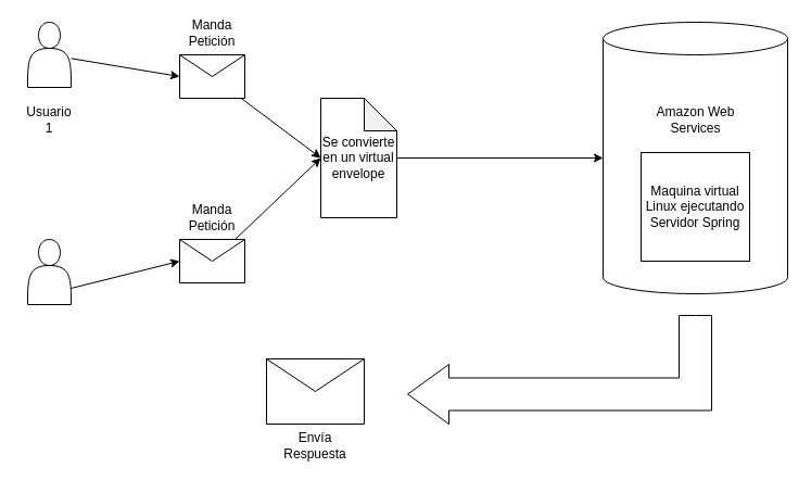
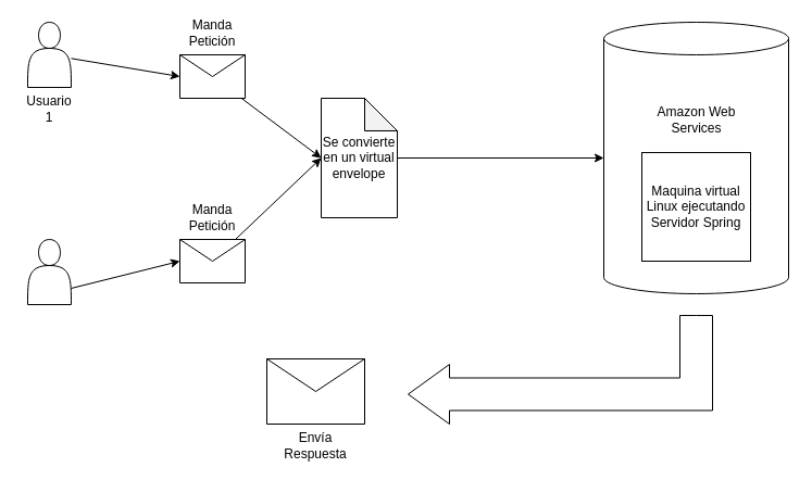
  <mxCell id="0" />
  <mxCell id="1" parent="0" />
  <mxCell id="2" value="" style="shape=cylinder3;whiteSpace=wrap;html=1;boundedLbl=1;backgroundOutline=1;size=15;" vertex="1" parent="1"><mxGeometry x="555" y="20" width="170" height="250" as="geometry" /></mxCell>
  <mxCell id="3" value="Amazon Web Services" style="text;html=1;strokeColor=none;fillColor=none;align=center;verticalAlign=middle;whiteSpace=wrap;rounded=0;" vertex="1" parent="1"><mxGeometry x="602.5" y="100" width="75" height="20" as="geometry" /></mxCell>
  <mxCell id="4" value="Maquina virtual Linux ejecutando Servidor Spring" style="whiteSpace=wrap;html=1;aspect=fixed;" vertex="1" parent="1"><mxGeometry x="590" y="140" width="100" height="100" as="geometry" /></mxCell>
  <mxCell id="5" style="rounded=0;orthogonalLoop=1;jettySize=auto;html=1;entryX=0;entryY=0.5;entryDx=0;entryDy=0;" edge="1" parent="1" source="6" target="11"><mxGeometry relative="1" as="geometry" /></mxCell>
  <mxCell id="6" value="" style="shape=actor;whiteSpace=wrap;html=1;" vertex="1" parent="1"><mxGeometry x="25" y="20" width="40" height="60" as="geometry" /></mxCell>
  <mxCell id="7" style="edgeStyle=none;rounded=0;orthogonalLoop=1;jettySize=auto;html=1;exitX=1;exitY=0.75;exitDx=0;exitDy=0;entryX=0;entryY=0.5;entryDx=0;entryDy=0;" edge="1" parent="1" source="8" target="13"><mxGeometry relative="1" as="geometry" /></mxCell>
  <mxCell id="8" value="" style="shape=actor;whiteSpace=wrap;html=1;" vertex="1" parent="1"><mxGeometry x="25" y="220" width="40" height="60" as="geometry" /></mxCell>
- <mxCell id="9" value="Usuario 1" style="text;html=1;strokeColor=none;fillColor=none;align=center;verticalAlign=middle;whiteSpace=wrap;rounded=0;" vertex="1" parent="1"><mxGeometry x="20" y="100" width="50" height="20" as="geometry" /></mxCell>
+ <mxCell id="9" value="Usuario 1" style="text;html=1;strokeColor=none;fillColor=none;align=center;verticalAlign=middle;whiteSpace=wrap;rounded=0;" vertex="1" parent="1"><mxGeometry x="20" y="90" width="50" height="20" as="geometry" /></mxCell>
  <mxCell id="10" style="edgeStyle=none;rounded=0;orthogonalLoop=1;jettySize=auto;html=1;entryX=0;entryY=0.5;entryDx=0;entryDy=0;entryPerimeter=0;" edge="1" parent="1" source="11" target="17"><mxGeometry relative="1" as="geometry" /></mxCell>
  <mxCell id="11" value="" style="shape=message;html=1;whiteSpace=wrap;html=1;outlineConnect=0;" vertex="1" parent="1"><mxGeometry x="165" y="50" width="60" height="40" as="geometry" /></mxCell>
  <mxCell id="12" style="edgeStyle=none;rounded=0;orthogonalLoop=1;jettySize=auto;html=1;entryX=0;entryY=0.5;entryDx=0;entryDy=0;entryPerimeter=0;" edge="1" parent="1" source="13" target="17"><mxGeometry relative="1" as="geometry" /></mxCell>
  <mxCell id="13" value="" style="shape=message;html=1;whiteSpace=wrap;html=1;outlineConnect=0;" vertex="1" parent="1"><mxGeometry x="165" y="220" width="60" height="40" as="geometry" /></mxCell>
  <mxCell id="14" value="Manda Petición" style="text;html=1;strokeColor=none;fillColor=none;align=center;verticalAlign=middle;whiteSpace=wrap;rounded=0;" vertex="1" parent="1"><mxGeometry x="155" y="190" width="80" height="20" as="geometry" /></mxCell>
  <mxCell id="15" value="Manda Petición" style="text;html=1;strokeColor=none;fillColor=none;align=center;verticalAlign=middle;whiteSpace=wrap;rounded=0;" vertex="1" parent="1"><mxGeometry x="155" y="20" width="80" height="20" as="geometry" /></mxCell>
  <mxCell id="16" style="edgeStyle=none;rounded=0;orthogonalLoop=1;jettySize=auto;html=1;entryX=0;entryY=0.5;entryDx=0;entryDy=0;entryPerimeter=0;" edge="1" parent="1" source="17" target="2"><mxGeometry relative="1" as="geometry" /></mxCell>
  <mxCell id="17" value="Se convierte en un virtual envelope" style="shape=note;whiteSpace=wrap;html=1;backgroundOutline=1;darkOpacity=0.05;" vertex="1" parent="1"><mxGeometry x="295" y="90" width="70" height="110" as="geometry" /></mxCell>
  <mxCell id="18" value="" style="html=1;shadow=0;dashed=0;align=center;verticalAlign=middle;shape=mxgraph.arrows2.bendArrow;dy=15;dx=38;notch=0;arrowHead=55;rounded=0;rotation=-180;" vertex="1" parent="1"><mxGeometry x="375" y="290" width="280" height="100" as="geometry" /></mxCell>
  <mxCell id="19" value="" style="shape=message;html=1;whiteSpace=wrap;html=1;outlineConnect=0;" vertex="1" parent="1"><mxGeometry x="245" y="330" width="90" height="60" as="geometry" /></mxCell>
  <mxCell id="20" value="Envía Respuesta" style="text;html=1;strokeColor=none;fillColor=none;align=center;verticalAlign=middle;whiteSpace=wrap;rounded=0;" vertex="1" parent="1"><mxGeometry x="245" y="400" width="90" height="20" as="geometry" /></mxCell>
